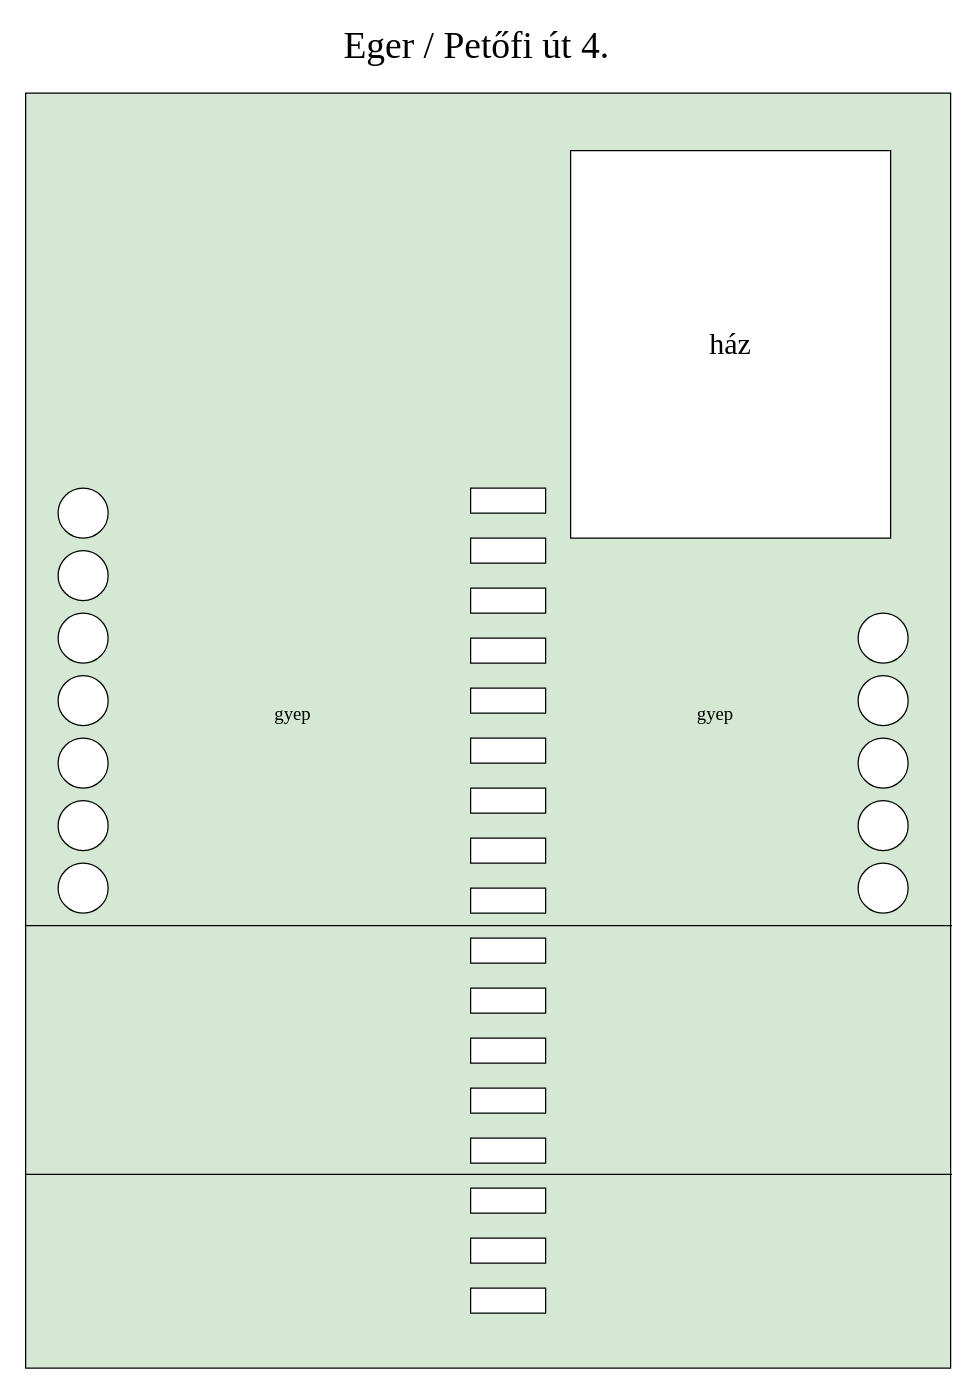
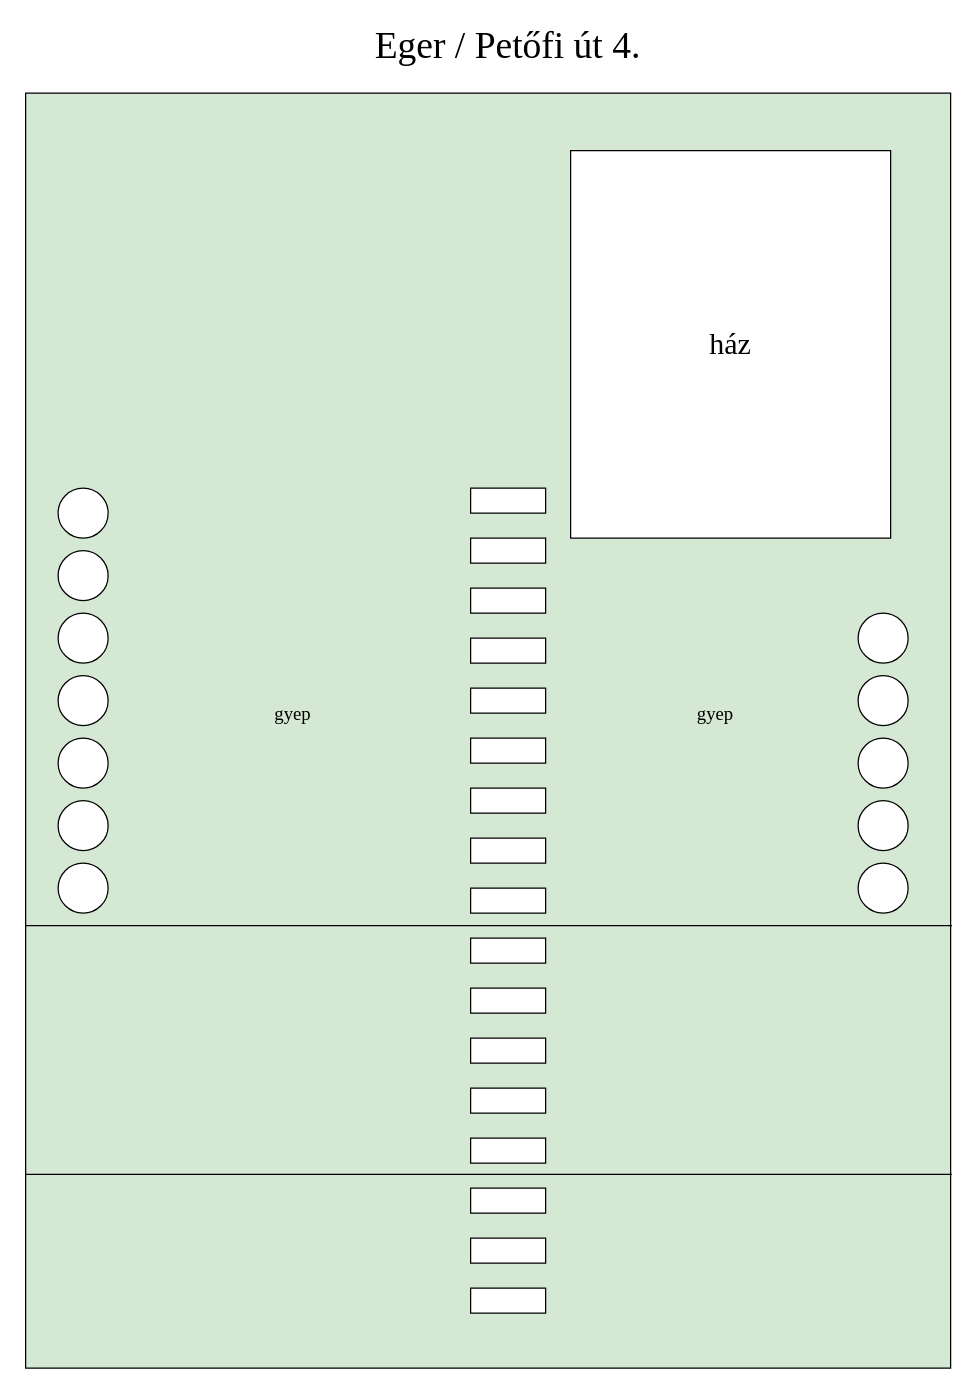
  <mxCell id="0" />
  <mxCell id="1" parent="0" />
  <mxCell id="2" value="" style="rounded=0;whiteSpace=wrap;html=1;labelBackgroundColor=none;fillColor=#d5e8d4;strokeColor=light-dark(#000000, #6a6a6a);" vertex="1" parent="1"><mxGeometry x="20" y="74" width="740" height="1020" as="geometry" /></mxCell>
- <mxCell id="3" value="Eger / Petőfi út 4." style="text;html=1;align=center;verticalAlign=middle;whiteSpace=wrap;rounded=0;strokeWidth=10;strokeColor=none;fontSize=30;fontFamily=Lucida Console;" vertex="1" parent="1"><mxGeometry x="193" y="20" width="376" height="30" as="geometry" /></mxCell>
+ <mxCell id="3" value="Eger / Petőfi út 4." style="text;html=1;align=center;verticalAlign=middle;whiteSpace=wrap;rounded=0;strokeWidth=10;strokeColor=none;fontSize=30;fontFamily=Lucida Console;" vertex="1" parent="1"><mxGeometry x="218" y="20" width="376" height="30" as="geometry" /></mxCell>
  <mxCell id="4" value="&lt;pre&gt;&lt;font face=&quot;Lucida Console&quot;&gt;&lt;span style=&quot;font-size: 24px;&quot;&gt;ház&lt;/span&gt;&lt;/font&gt;&lt;/pre&gt;" style="rounded=0;whiteSpace=wrap;html=1;" vertex="1" parent="1"><mxGeometry x="456" y="120" width="256" height="310" as="geometry" /></mxCell>
  <mxCell id="5" value="" style="ellipse;whiteSpace=wrap;html=1;aspect=fixed;" vertex="1" parent="1"><mxGeometry x="46" y="390" width="40" height="40" as="geometry" /></mxCell>
  <mxCell id="6" value="" style="ellipse;whiteSpace=wrap;html=1;aspect=fixed;" vertex="1" parent="1"><mxGeometry x="46" y="440" width="40" height="40" as="geometry" /></mxCell>
  <mxCell id="7" value="" style="rounded=0;whiteSpace=wrap;html=1;" vertex="1" parent="1"><mxGeometry x="376" y="390" width="60" height="20" as="geometry" /></mxCell>
  <mxCell id="8" value="" style="rounded=0;whiteSpace=wrap;html=1;" vertex="1" parent="1"><mxGeometry x="376" y="430" width="60" height="20" as="geometry" /></mxCell>
  <mxCell id="9" value="" style="endArrow=none;html=1;rounded=0;entryX=0.996;entryY=0.652;entryDx=0;entryDy=0;entryPerimeter=0;" edge="1" parent="1"><mxGeometry width="50" height="50" relative="1" as="geometry"><mxPoint x="20" y="740" as="sourcePoint" /><mxPoint x="761.04" y="740.04" as="targetPoint" /></mxGeometry></mxCell>
  <mxCell id="10" value="" style="rounded=0;whiteSpace=wrap;html=1;" vertex="1" parent="1"><mxGeometry x="376" y="510" width="60" height="20" as="geometry" /></mxCell>
  <mxCell id="11" value="" style="rounded=0;whiteSpace=wrap;html=1;" vertex="1" parent="1"><mxGeometry x="376" y="470" width="60" height="20" as="geometry" /></mxCell>
  <mxCell id="12" value="" style="rounded=0;whiteSpace=wrap;html=1;" vertex="1" parent="1"><mxGeometry x="376" y="590" width="60" height="20" as="geometry" /></mxCell>
  <mxCell id="13" value="" style="rounded=0;whiteSpace=wrap;html=1;" vertex="1" parent="1"><mxGeometry x="376" y="550" width="60" height="20" as="geometry" /></mxCell>
  <mxCell id="14" value="" style="rounded=0;whiteSpace=wrap;html=1;" vertex="1" parent="1"><mxGeometry x="376" y="670" width="60" height="20" as="geometry" /></mxCell>
  <mxCell id="15" value="" style="rounded=0;whiteSpace=wrap;html=1;" vertex="1" parent="1"><mxGeometry x="376" y="630" width="60" height="20" as="geometry" /></mxCell>
  <mxCell id="16" value="" style="rounded=0;whiteSpace=wrap;html=1;" vertex="1" parent="1"><mxGeometry x="376" y="710" width="60" height="20" as="geometry" /></mxCell>
  <mxCell id="17" value="" style="rounded=0;whiteSpace=wrap;html=1;" vertex="1" parent="1"><mxGeometry x="376" y="750" width="60" height="20" as="geometry" /></mxCell>
  <mxCell id="18" value="" style="rounded=0;whiteSpace=wrap;html=1;" vertex="1" parent="1"><mxGeometry x="376" y="790" width="60" height="20" as="geometry" /></mxCell>
  <mxCell id="19" value="" style="rounded=0;whiteSpace=wrap;html=1;" vertex="1" parent="1"><mxGeometry x="376" y="830" width="60" height="20" as="geometry" /></mxCell>
  <mxCell id="20" value="" style="rounded=0;whiteSpace=wrap;html=1;" vertex="1" parent="1"><mxGeometry x="376" y="870" width="60" height="20" as="geometry" /></mxCell>
  <mxCell id="21" value="" style="rounded=0;whiteSpace=wrap;html=1;" vertex="1" parent="1"><mxGeometry x="376" y="910" width="60" height="20" as="geometry" /></mxCell>
  <mxCell id="22" value="" style="rounded=0;whiteSpace=wrap;html=1;" vertex="1" parent="1"><mxGeometry x="376" y="950" width="60" height="20" as="geometry" /></mxCell>
  <mxCell id="23" value="" style="rounded=0;whiteSpace=wrap;html=1;" vertex="1" parent="1"><mxGeometry x="376" y="990" width="60" height="20" as="geometry" /></mxCell>
  <mxCell id="24" value="" style="rounded=0;whiteSpace=wrap;html=1;" vertex="1" parent="1"><mxGeometry x="376" y="1030" width="60" height="20" as="geometry" /></mxCell>
  <mxCell id="25" value="" style="endArrow=none;html=1;rounded=0;entryX=0.996;entryY=0.652;entryDx=0;entryDy=0;entryPerimeter=0;" edge="1" parent="1"><mxGeometry width="50" height="50" relative="1" as="geometry"><mxPoint x="20" y="939" as="sourcePoint" /><mxPoint x="761" y="939" as="targetPoint" /></mxGeometry></mxCell>
  <mxCell id="26" value="" style="ellipse;whiteSpace=wrap;html=1;aspect=fixed;" vertex="1" parent="1"><mxGeometry x="46" y="540" width="40" height="40" as="geometry" /></mxCell>
  <mxCell id="27" value="" style="ellipse;whiteSpace=wrap;html=1;aspect=fixed;" vertex="1" parent="1"><mxGeometry x="46" y="490" width="40" height="40" as="geometry" /></mxCell>
  <mxCell id="28" value="" style="ellipse;whiteSpace=wrap;html=1;aspect=fixed;" vertex="1" parent="1"><mxGeometry x="46" y="640" width="40" height="40" as="geometry" /></mxCell>
  <mxCell id="29" value="" style="ellipse;whiteSpace=wrap;html=1;aspect=fixed;" vertex="1" parent="1"><mxGeometry x="46" y="590" width="40" height="40" as="geometry" /></mxCell>
  <mxCell id="30" value="" style="ellipse;whiteSpace=wrap;html=1;aspect=fixed;" vertex="1" parent="1"><mxGeometry x="46" y="690" width="40" height="40" as="geometry" /></mxCell>
  <mxCell id="31" value="" style="ellipse;whiteSpace=wrap;html=1;aspect=fixed;" vertex="1" parent="1"><mxGeometry x="686" y="690" width="40" height="40" as="geometry" /></mxCell>
  <mxCell id="32" value="" style="ellipse;whiteSpace=wrap;html=1;aspect=fixed;" vertex="1" parent="1"><mxGeometry x="686" y="640" width="40" height="40" as="geometry" /></mxCell>
  <mxCell id="33" value="" style="ellipse;whiteSpace=wrap;html=1;aspect=fixed;" vertex="1" parent="1"><mxGeometry x="686" y="590" width="40" height="40" as="geometry" /></mxCell>
  <mxCell id="34" value="" style="ellipse;whiteSpace=wrap;html=1;aspect=fixed;" vertex="1" parent="1"><mxGeometry x="686" y="540" width="40" height="40" as="geometry" /></mxCell>
  <mxCell id="35" value="" style="ellipse;whiteSpace=wrap;html=1;aspect=fixed;" vertex="1" parent="1"><mxGeometry x="686" y="490" width="40" height="40" as="geometry" /></mxCell>
  <mxCell id="36" value="gyep" style="text;html=1;align=center;verticalAlign=middle;whiteSpace=wrap;rounded=0;strokeWidth=10;strokeColor=none;fontSize=15;fontFamily=Lucida Console;fontStyle=0" vertex="1" parent="1"><mxGeometry x="46" y="555" width="376" height="30" as="geometry" /></mxCell>
  <mxCell id="37" value="gyep" style="text;html=1;align=center;verticalAlign=middle;whiteSpace=wrap;rounded=0;strokeWidth=10;strokeColor=none;fontSize=15;fontFamily=Lucida Console;fontStyle=0" vertex="1" parent="1"><mxGeometry x="384" y="555" width="376" height="30" as="geometry" /></mxCell>
